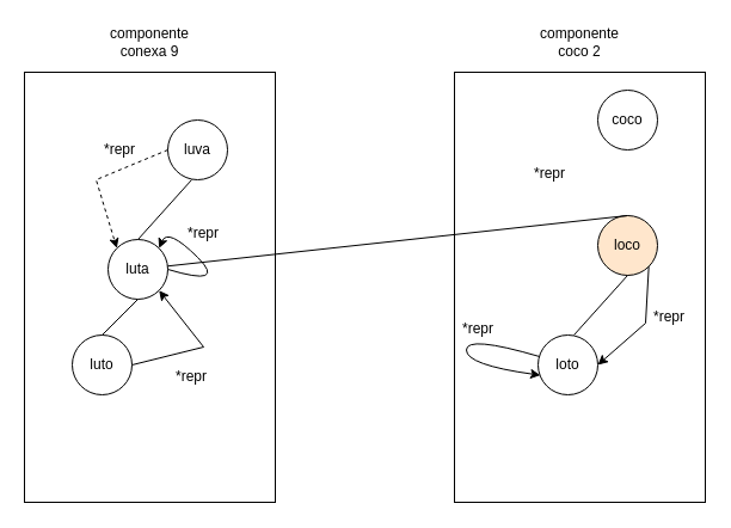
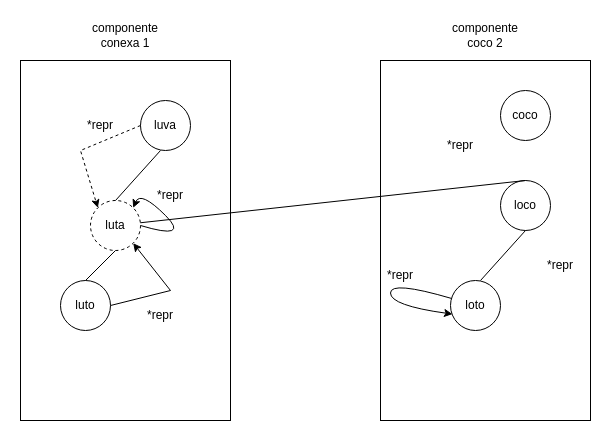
  <mxCell id="0" />
  <mxCell id="1" parent="0" />
  <mxCell id="2" value="" style="rounded=0;whiteSpace=wrap;html=1;" parent="1" vertex="1"><mxGeometry x="380" y="60" width="210" height="360" as="geometry" /></mxCell>
  <mxCell id="3" value="" style="rounded=0;whiteSpace=wrap;html=1;" parent="1" vertex="1"><mxGeometry x="20" y="60" width="210" height="360" as="geometry" /></mxCell>
  <mxCell id="4" value="luto" style="ellipse;whiteSpace=wrap;html=1;aspect=fixed;" parent="1" vertex="1"><mxGeometry x="60" y="280" width="50" height="50" as="geometry" /></mxCell>
- <mxCell id="5" value="luta" style="ellipse;whiteSpace=wrap;html=1;aspect=fixed;" parent="1" vertex="1"><mxGeometry x="90" y="200" width="50" height="50" as="geometry" /></mxCell>
+ <mxCell id="5" value="luta" style="ellipse;whiteSpace=wrap;html=1;aspect=fixed;dashed=1;" parent="1" vertex="1"><mxGeometry x="90" y="200" width="50" height="50" as="geometry" /></mxCell>
  <mxCell id="6" value="luva" style="ellipse;whiteSpace=wrap;html=1;aspect=fixed;" parent="1" vertex="1"><mxGeometry x="140" y="100" width="50" height="50" as="geometry" /></mxCell>
  <mxCell id="7" value="loto" style="ellipse;whiteSpace=wrap;html=1;aspect=fixed;" parent="1" vertex="1"><mxGeometry x="450" y="280" width="50" height="50" as="geometry" /></mxCell>
- <mxCell id="8" value="loco" style="ellipse;whiteSpace=wrap;html=1;aspect=fixed;fillColor=#ffe6cc;" parent="1" vertex="1"><mxGeometry x="500" y="180" width="50" height="50" as="geometry" /></mxCell>
- <mxCell id="9" value="coco" style="ellipse;whiteSpace=wrap;html=1;aspect=fixed;" parent="1" vertex="1"><mxGeometry x="500" y="75" width="50" height="50" as="geometry" /></mxCell>
- <mxCell id="10" value="componente conexa 9" style="text;html=1;strokeColor=none;fillColor=none;align=center;verticalAlign=middle;whiteSpace=wrap;rounded=0;" parent="1" vertex="1"><mxGeometry x="80" y="20" width="90" height="30" as="geometry" /></mxCell>
+ <mxCell id="8" value="loco" style="ellipse;whiteSpace=wrap;html=1;aspect=fixed;" parent="1" vertex="1"><mxGeometry x="500" y="180" width="50" height="50" as="geometry" /></mxCell>
+ <mxCell id="9" value="coco" style="ellipse;whiteSpace=wrap;html=1;aspect=fixed;" parent="1" vertex="1"><mxGeometry x="500" y="90" width="50" height="50" as="geometry" /></mxCell>
+ <mxCell id="10" value="componente conexa 1" style="text;html=1;strokeColor=none;fillColor=none;align=center;verticalAlign=middle;whiteSpace=wrap;rounded=0;" parent="1" vertex="1"><mxGeometry x="80" y="20" width="90" height="30" as="geometry" /></mxCell>
  <mxCell id="11" value="componente coco 2" style="text;html=1;strokeColor=none;fillColor=none;align=center;verticalAlign=middle;whiteSpace=wrap;rounded=0;" parent="1" vertex="1"><mxGeometry x="440" y="20" width="90" height="30" as="geometry" /></mxCell>
  <mxCell id="12" value="" style="endArrow=none;html=1;rounded=0;exitX=0.5;exitY=0;exitDx=0;exitDy=0;entryX=0.5;entryY=1;entryDx=0;entryDy=0;" parent="1" source="4" target="5" edge="1"><mxGeometry width="50" height="50" relative="1" as="geometry"><mxPoint x="70" y="310" as="sourcePoint" /><mxPoint x="120" y="260" as="targetPoint" /></mxGeometry></mxCell>
  <mxCell id="13" value="" style="endArrow=none;html=1;rounded=0;exitX=0.5;exitY=0;exitDx=0;exitDy=0;" parent="1" source="5" edge="1"><mxGeometry width="50" height="50" relative="1" as="geometry"><mxPoint x="110" y="200" as="sourcePoint" /><mxPoint x="160" y="150" as="targetPoint" /></mxGeometry></mxCell>
  <mxCell id="14" value="" style="endArrow=none;html=1;rounded=0;exitX=0.5;exitY=0;exitDx=0;exitDy=0;" parent="1" source="8" target="5" edge="1"><mxGeometry width="50" height="50" relative="1" as="geometry"><mxPoint x="500" y="180" as="sourcePoint" /><mxPoint x="550" y="130" as="targetPoint" /></mxGeometry></mxCell>
  <mxCell id="15" value="" style="endArrow=none;html=1;rounded=0;entryX=0.5;entryY=1;entryDx=0;entryDy=0;" parent="1" target="8" edge="1"><mxGeometry width="50" height="50" relative="1" as="geometry"><mxPoint x="480" y="280" as="sourcePoint" /><mxPoint x="530" y="230" as="targetPoint" /></mxGeometry></mxCell>
  <mxCell id="16" value="" style="endArrow=classic;html=1;rounded=0;exitX=1;exitY=0.5;exitDx=0;exitDy=0;entryX=1;entryY=1;entryDx=0;entryDy=0;" parent="1" source="4" target="5" edge="1"><mxGeometry width="50" height="50" relative="1" as="geometry"><mxPoint x="130" y="350" as="sourcePoint" /><mxPoint x="180" y="300" as="targetPoint" /><Array as="points"><mxPoint x="170" y="290" /></Array></mxGeometry></mxCell>
  <mxCell id="17" value="" style="endArrow=classic;html=1;rounded=0;exitX=0;exitY=0.5;exitDx=0;exitDy=0;entryX=0;entryY=0;entryDx=0;entryDy=0;dashed=1;" parent="1" source="6" target="5" edge="1"><mxGeometry width="50" height="50" relative="1" as="geometry"><mxPoint x="60" y="170" as="sourcePoint" /><mxPoint x="110" y="120" as="targetPoint" /><Array as="points"><mxPoint x="80" y="150" /></Array></mxGeometry></mxCell>
- <mxCell id="18" value="" style="endArrow=classic;html=1;rounded=0;exitX=1;exitY=1;exitDx=0;exitDy=0;entryX=1;entryY=0.5;entryDx=0;entryDy=0;" parent="1" source="8" target="7" edge="1"><mxGeometry width="50" height="50" relative="1" as="geometry"><mxPoint x="530" y="310" as="sourcePoint" /><mxPoint x="580" y="260" as="targetPoint" /><Array as="points"><mxPoint x="540" y="270" /></Array></mxGeometry></mxCell>
  <mxCell id="19" value="*repr" style="text;html=1;strokeColor=none;fillColor=none;align=center;verticalAlign=middle;whiteSpace=wrap;rounded=0;" parent="1" vertex="1"><mxGeometry x="530" y="250" width="60" height="30" as="geometry" /></mxCell>
  <mxCell id="20" value="*repr" style="text;html=1;strokeColor=none;fillColor=none;align=center;verticalAlign=middle;whiteSpace=wrap;rounded=0;" parent="1" vertex="1"><mxGeometry x="430" y="130" width="60" height="30" as="geometry" /></mxCell>
  <mxCell id="21" value="*repr" style="text;html=1;strokeColor=none;fillColor=none;align=center;verticalAlign=middle;whiteSpace=wrap;rounded=0;" parent="1" vertex="1"><mxGeometry x="70" y="110" width="60" height="30" as="geometry" /></mxCell>
  <mxCell id="22" value="*repr" style="text;html=1;strokeColor=none;fillColor=none;align=center;verticalAlign=middle;whiteSpace=wrap;rounded=0;" parent="1" vertex="1"><mxGeometry x="130" y="300" width="60" height="30" as="geometry" /></mxCell>
  <mxCell id="23" value="" style="curved=1;endArrow=classic;html=1;rounded=0;exitX=1;exitY=0.5;exitDx=0;exitDy=0;entryX=1;entryY=0;entryDx=0;entryDy=0;" parent="1" source="5" target="5" edge="1"><mxGeometry width="50" height="50" relative="1" as="geometry"><mxPoint x="140" y="240" as="sourcePoint" /><mxPoint x="190" y="190" as="targetPoint" /><Array as="points"><mxPoint x="190" y="240" /><mxPoint x="140" y="190" /></Array></mxGeometry></mxCell>
  <mxCell id="24" value="*repr" style="text;html=1;strokeColor=none;fillColor=none;align=center;verticalAlign=middle;whiteSpace=wrap;rounded=0;" parent="1" vertex="1"><mxGeometry x="140" y="180" width="60" height="30" as="geometry" /></mxCell>
  <mxCell id="25" value="" style="curved=1;endArrow=classic;html=1;rounded=0;entryX=0.04;entryY=0.672;entryDx=0;entryDy=0;entryPerimeter=0;" parent="1" source="7" target="7" edge="1"><mxGeometry width="50" height="50" relative="1" as="geometry"><mxPoint x="440" y="280" as="sourcePoint" /><mxPoint x="390" y="330" as="targetPoint" /><Array as="points"><mxPoint x="390" y="280" /><mxPoint x="390" y="305" /></Array></mxGeometry></mxCell>
  <mxCell id="26" value="*repr" style="text;html=1;strokeColor=none;fillColor=none;align=center;verticalAlign=middle;whiteSpace=wrap;rounded=0;" parent="1" vertex="1"><mxGeometry x="370" y="260" width="60" height="30" as="geometry" /></mxCell>
